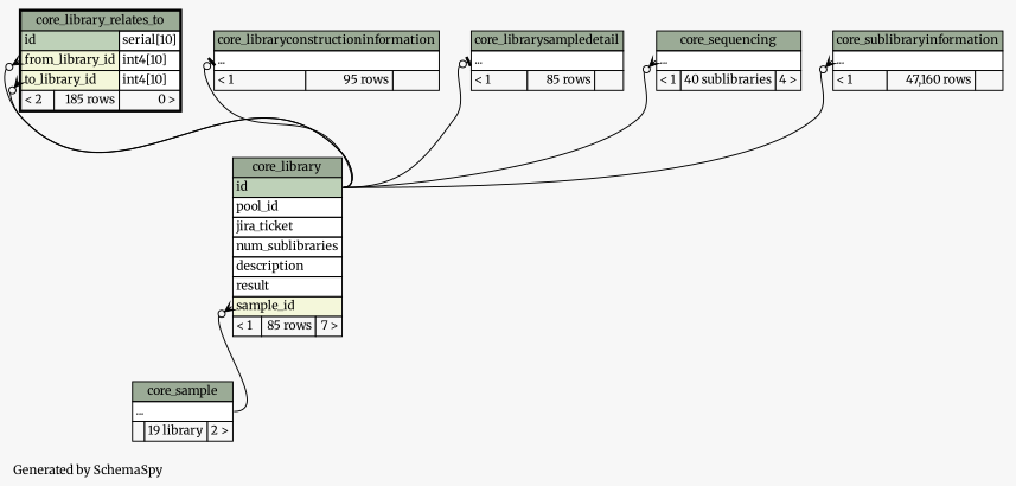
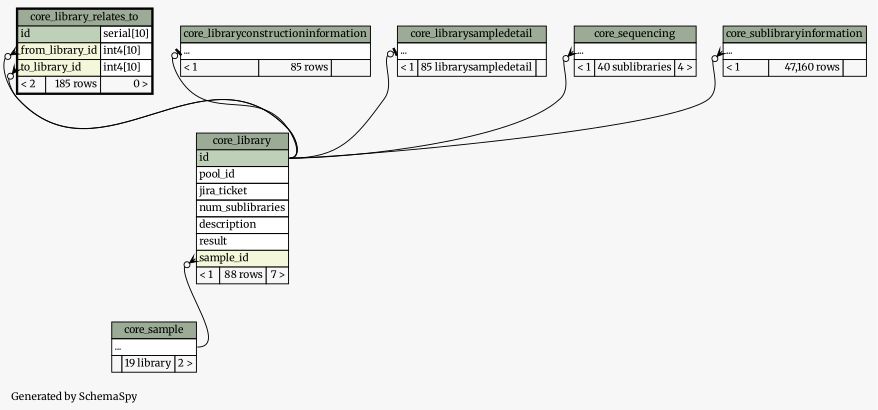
  digraph {
    bgcolor="#f7f7f7"
    fontname=Merriweather
    fontsize=11
    label="\nGenerated by SchemaSpy"
    labeljust=l
    nodesep=0.18
    rankdir=TB
    ranksep=0.46
    node [fontname=Merriweather fontsize=11 shape=plaintext]
    edge [arrowhead=none arrowsize=0.8 arrowtail=crowodot dir=back fontname=Merriweather headport="id:e" tailport="elipses:w"]
-   n1 [label=<     <TABLE BORDER="0" CELLBORDER="1" CELLSPACING="0" BGCOLOR="#ffffff">       <TR><TD COLSPAN="3" BGCOLOR="#9bab96" ALIGN="CENTER">core_library</TD></TR>       <TR><TD PORT="id" COLSPAN="3" BGCOLOR="#bed1b8" ALIGN="LEFT">id</TD></TR>       <TR><TD PORT="pool_id" COLSPAN="3" ALIGN="LEFT">pool_id</TD></TR>       <TR><TD PORT="jira_ticket" COLSPAN="3" ALIGN="LEFT">jira_ticket</TD></TR>       <TR><TD PORT="num_sublibraries" COLSPAN="3" ALIGN="LEFT">num_sublibraries</TD></TR>       <TR><TD PORT="description" COLSPAN="3" ALIGN="LEFT">description</TD></TR>       <TR><TD PORT="result" COLSPAN="3" ALIGN="LEFT">result</TD></TR>       <TR><TD PORT="sample_id" COLSPAN="3" BGCOLOR="#f4f7da" ALIGN="LEFT">sample_id</TD></TR>       <TR><TD ALIGN="LEFT" BGCOLOR="#f7f7f7">&lt; 1</TD><TD ALIGN="RIGHT" BGCOLOR="#f7f7f7">85 rows</TD><TD ALIGN="RIGHT" BGCOLOR="#f7f7f7">7 &gt;</TD></TR>     </TABLE>>]
+   n1 [label=<     <TABLE BORDER="0" CELLBORDER="1" CELLSPACING="0" BGCOLOR="#ffffff">       <TR><TD COLSPAN="3" BGCOLOR="#9bab96" ALIGN="CENTER">core_library</TD></TR>       <TR><TD PORT="id" COLSPAN="3" BGCOLOR="#bed1b8" ALIGN="LEFT">id</TD></TR>       <TR><TD PORT="pool_id" COLSPAN="3" ALIGN="LEFT">pool_id</TD></TR>       <TR><TD PORT="jira_ticket" COLSPAN="3" ALIGN="LEFT">jira_ticket</TD></TR>       <TR><TD PORT="num_sublibraries" COLSPAN="3" ALIGN="LEFT">num_sublibraries</TD></TR>       <TR><TD PORT="description" COLSPAN="3" ALIGN="LEFT">description</TD></TR>       <TR><TD PORT="result" COLSPAN="3" ALIGN="LEFT">result</TD></TR>       <TR><TD PORT="sample_id" COLSPAN="3" BGCOLOR="#f4f7da" ALIGN="LEFT">sample_id</TD></TR>       <TR><TD ALIGN="LEFT" BGCOLOR="#f7f7f7">&lt; 1</TD><TD ALIGN="RIGHT" BGCOLOR="#f7f7f7">88 rows</TD><TD ALIGN="RIGHT" BGCOLOR="#f7f7f7">7 &gt;</TD></TR>     </TABLE>>]
    n2 [label=<     <TABLE BORDER="0" CELLBORDER="1" CELLSPACING="0" BGCOLOR="#ffffff">       <TR><TD COLSPAN="3" BGCOLOR="#9bab96" ALIGN="CENTER">core_sample</TD></TR>       <TR><TD PORT="elipses" COLSPAN="3" ALIGN="LEFT">...</TD></TR>       <TR><TD ALIGN="LEFT" BGCOLOR="#f7f7f7">  </TD><TD ALIGN="RIGHT" BGCOLOR="#f7f7f7">19 library</TD><TD ALIGN="RIGHT" BGCOLOR="#f7f7f7">2 &gt;</TD></TR>     </TABLE>>]
    n3 [label=<     <TABLE BORDER="2" CELLBORDER="1" CELLSPACING="0" BGCOLOR="#ffffff">       <TR><TD COLSPAN="3" BGCOLOR="#9bab96" ALIGN="CENTER">core_library_relates_to</TD></TR>       <TR><TD PORT="id" COLSPAN="2" BGCOLOR="#bed1b8" ALIGN="LEFT">id</TD><TD PORT="id.type" ALIGN="LEFT">serial[10]</TD></TR>       <TR><TD PORT="from_library_id" COLSPAN="2" BGCOLOR="#f4f7da" ALIGN="LEFT">from_library_id</TD><TD PORT="from_library_id.type" ALIGN="LEFT">int4[10]</TD></TR>       <TR><TD PORT="to_library_id" COLSPAN="2" BGCOLOR="#f4f7da" ALIGN="LEFT">to_library_id</TD><TD PORT="to_library_id.type" ALIGN="LEFT">int4[10]</TD></TR>       <TR><TD ALIGN="LEFT" BGCOLOR="#f7f7f7">&lt; 2</TD><TD ALIGN="RIGHT" BGCOLOR="#f7f7f7">185 rows</TD><TD ALIGN="RIGHT" BGCOLOR="#f7f7f7">0 &gt;</TD></TR>     </TABLE>>]
-   n4 [label=<     <TABLE BORDER="0" CELLBORDER="1" CELLSPACING="0" BGCOLOR="#ffffff">       <TR><TD COLSPAN="3" BGCOLOR="#9bab96" ALIGN="CENTER">core_libraryconstructioninformation</TD></TR>       <TR><TD PORT="elipses" COLSPAN="3" ALIGN="LEFT">...</TD></TR>       <TR><TD ALIGN="LEFT" BGCOLOR="#f7f7f7">&lt; 1</TD><TD ALIGN="RIGHT" BGCOLOR="#f7f7f7">95 rows</TD><TD ALIGN="RIGHT" BGCOLOR="#f7f7f7">  </TD></TR>     </TABLE>>]
-   n5 [label=<     <TABLE BORDER="0" CELLBORDER="1" CELLSPACING="0" BGCOLOR="#ffffff">       <TR><TD COLSPAN="3" BGCOLOR="#9bab96" ALIGN="CENTER">core_librarysampledetail</TD></TR>       <TR><TD PORT="elipses" COLSPAN="3" ALIGN="LEFT">...</TD></TR>       <TR><TD ALIGN="LEFT" BGCOLOR="#f7f7f7">&lt; 1</TD><TD ALIGN="RIGHT" BGCOLOR="#f7f7f7">85 rows</TD><TD ALIGN="RIGHT" BGCOLOR="#f7f7f7">  </TD></TR>     </TABLE>>]
+   n4 [label=<     <TABLE BORDER="0" CELLBORDER="1" CELLSPACING="0" BGCOLOR="#ffffff">       <TR><TD COLSPAN="3" BGCOLOR="#9bab96" ALIGN="CENTER">core_libraryconstructioninformation</TD></TR>       <TR><TD PORT="elipses" COLSPAN="3" ALIGN="LEFT">...</TD></TR>       <TR><TD ALIGN="LEFT" BGCOLOR="#f7f7f7">&lt; 1</TD><TD ALIGN="RIGHT" BGCOLOR="#f7f7f7">85 rows</TD><TD ALIGN="RIGHT" BGCOLOR="#f7f7f7">  </TD></TR>     </TABLE>>]
+   n5 [label=<     <TABLE BORDER="0" CELLBORDER="1" CELLSPACING="0" BGCOLOR="#ffffff">       <TR><TD COLSPAN="3" BGCOLOR="#9bab96" ALIGN="CENTER">core_librarysampledetail</TD></TR>       <TR><TD PORT="elipses" COLSPAN="3" ALIGN="LEFT">...</TD></TR>       <TR><TD ALIGN="LEFT" BGCOLOR="#f7f7f7">&lt; 1</TD><TD ALIGN="RIGHT" BGCOLOR="#f7f7f7">85 librarysampledetail</TD><TD ALIGN="RIGHT" BGCOLOR="#f7f7f7">  </TD></TR>     </TABLE>>]
    n6 [label=<     <TABLE BORDER="0" CELLBORDER="1" CELLSPACING="0" BGCOLOR="#ffffff">       <TR><TD COLSPAN="3" BGCOLOR="#9bab96" ALIGN="CENTER">core_sequencing</TD></TR>       <TR><TD PORT="elipses" COLSPAN="3" ALIGN="LEFT">...</TD></TR>       <TR><TD ALIGN="LEFT" BGCOLOR="#f7f7f7">&lt; 1</TD><TD ALIGN="RIGHT" BGCOLOR="#f7f7f7">40 sublibraries</TD><TD ALIGN="RIGHT" BGCOLOR="#f7f7f7">4 &gt;</TD></TR>     </TABLE>>]
    n7 [label=<     <TABLE BORDER="0" CELLBORDER="1" CELLSPACING="0" BGCOLOR="#ffffff">       <TR><TD COLSPAN="3" BGCOLOR="#9bab96" ALIGN="CENTER">core_sublibraryinformation</TD></TR>       <TR><TD PORT="elipses" COLSPAN="3" ALIGN="LEFT">...</TD></TR>       <TR><TD ALIGN="LEFT" BGCOLOR="#f7f7f7">&lt; 1</TD><TD ALIGN="RIGHT" BGCOLOR="#f7f7f7">47,160 rows</TD><TD ALIGN="RIGHT" BGCOLOR="#f7f7f7">  </TD></TR>     </TABLE>>]
    n1 -> n2 [headport="elipses:e" tailport="sample_id:w"]
    n3 -> n1 [tailport="from_library_id:w"]
    n3 -> n1 [tailport="to_library_id:w"]
    n4 -> n1 [arrowtail=teeodot]
    n5 -> n1 [arrowtail=teeodot]
    n6 -> n1
    n7 -> n1
  }
